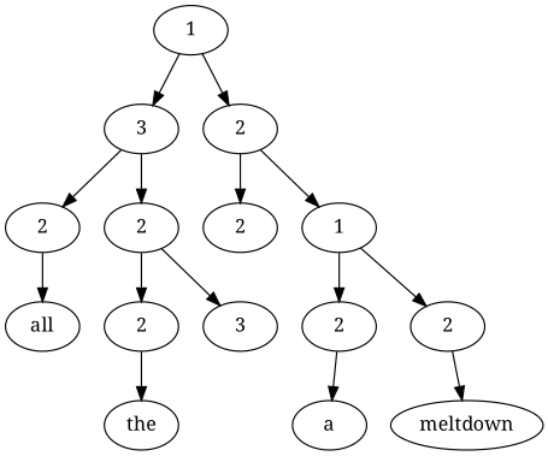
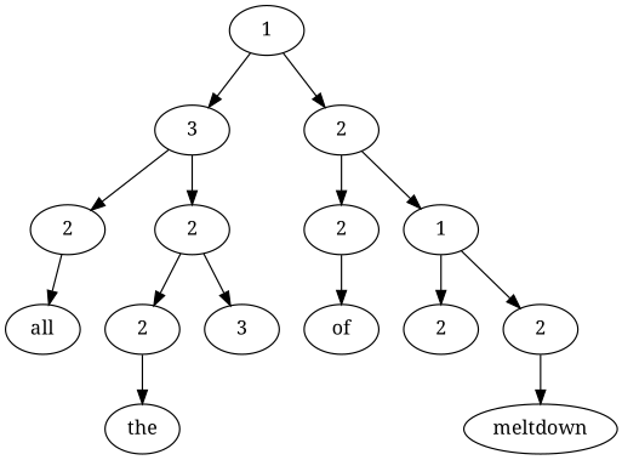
  digraph {
    fontname="Noto Serif"
    node [fontname="Noto Serif"]
    edge [fontname="Noto Serif"]
    n1 [label=1]
    n2 [label=3]
    n3 [label=2]
    n4 [label=2]
    n5 [label=2]
    n6 [label=2]
    n7 [label=1]
    n8 [label=all]
    n9 [label=2]
    n10 [label=3]
+   n11 [label=of]
    n12 [label=2]
    n13 [label=2]
    n14 [label=the]
-   n15 [label=a]
    n16 [label=meltdown]
    n1 -> n2
    n1 -> n3
    n2 -> n4
    n2 -> n5
    n3 -> n6
    n3 -> n7
    n4 -> n8
    n5 -> n9
    n5 -> n10
+   n6 -> n11
    n7 -> n12
    n7 -> n13
    n9 -> n14
-   n12 -> n15
    n13 -> n16
  }
